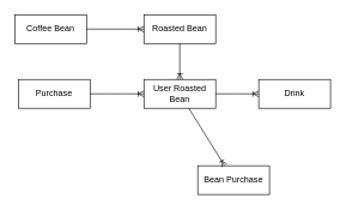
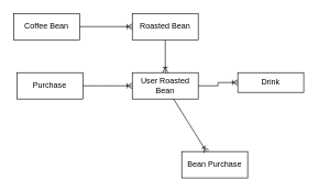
  <mxCell id="0" />
  <mxCell id="1" parent="0" />
  <mxCell id="2" value="Coffee Bean" style="whiteSpace=wrap;html=1;align=center;" vertex="1" parent="1"><mxGeometry x="20" y="20" width="100" height="40" as="geometry" /></mxCell>
  <mxCell id="3" value="Roasted Bean" style="whiteSpace=wrap;html=1;align=center;" vertex="1" parent="1"><mxGeometry x="200" y="20" width="100" height="40" as="geometry" /></mxCell>
  <mxCell id="4" value="" style="edgeStyle=entityRelationEdgeStyle;fontSize=12;html=1;endArrow=ERoneToMany;rounded=0;" edge="1" parent="1" source="2" target="3"><mxGeometry width="100" height="100" relative="1" as="geometry"><mxPoint x="90" y="350" as="sourcePoint" /><mxPoint x="190" y="250" as="targetPoint" /></mxGeometry></mxCell>
  <mxCell id="5" value="Bean Purchase" style="whiteSpace=wrap;html=1;align=center;" vertex="1" parent="1"><mxGeometry x="275" y="230" width="100" height="40" as="geometry" /></mxCell>
  <mxCell id="6" value="Purchase" style="whiteSpace=wrap;html=1;align=center;" vertex="1" parent="1"><mxGeometry x="25" y="110" width="100" height="40" as="geometry" /></mxCell>
  <mxCell id="7" value="User Roasted Bean" style="whiteSpace=wrap;html=1;align=center;" vertex="1" parent="1"><mxGeometry x="200" y="110" width="100" height="40" as="geometry" /></mxCell>
  <mxCell id="8" value="" style="edgeStyle=entityRelationEdgeStyle;fontSize=12;html=1;endArrow=ERoneToMany;rounded=0;" edge="1" parent="1" source="6" target="7"><mxGeometry width="100" height="100" relative="1" as="geometry"><mxPoint x="20" y="340" as="sourcePoint" /><mxPoint x="120" y="240" as="targetPoint" /></mxGeometry></mxCell>
- <mxCell id="9" value="Drink" style="whiteSpace=wrap;html=1;align=center;" vertex="1" parent="1"><mxGeometry x="360" y="110" width="100" height="40" as="geometry" /></mxCell>
+ <mxCell id="9" value="Drink" style="whiteSpace=wrap;html=1;align=center;" vertex="1" parent="1"><mxGeometry x="360" y="110" width="100" height="30" as="geometry" /></mxCell>
  <mxCell id="10" value="" style="edgeStyle=entityRelationEdgeStyle;fontSize=12;html=1;endArrow=ERoneToMany;rounded=0;" edge="1" parent="1" source="7" target="9"><mxGeometry width="100" height="100" relative="1" as="geometry"><mxPoint x="260" y="140" as="sourcePoint" /><mxPoint x="360" y="40" as="targetPoint" /></mxGeometry></mxCell>
  <mxCell id="11" value="" style="fontSize=12;html=1;endArrow=ERoneToMany;rounded=0;" edge="1" parent="1" source="7" target="5"><mxGeometry width="100" height="100" relative="1" as="geometry"><mxPoint x="20" y="340" as="sourcePoint" /><mxPoint x="120" y="240" as="targetPoint" /></mxGeometry></mxCell>
  <mxCell id="12" value="" style="fontSize=12;html=1;endArrow=ERoneToMany;rounded=0;" edge="1" parent="1" source="3" target="7"><mxGeometry width="100" height="100" relative="1" as="geometry"><mxPoint x="250" y="170" as="sourcePoint" /><mxPoint x="350" y="70" as="targetPoint" /></mxGeometry></mxCell>
